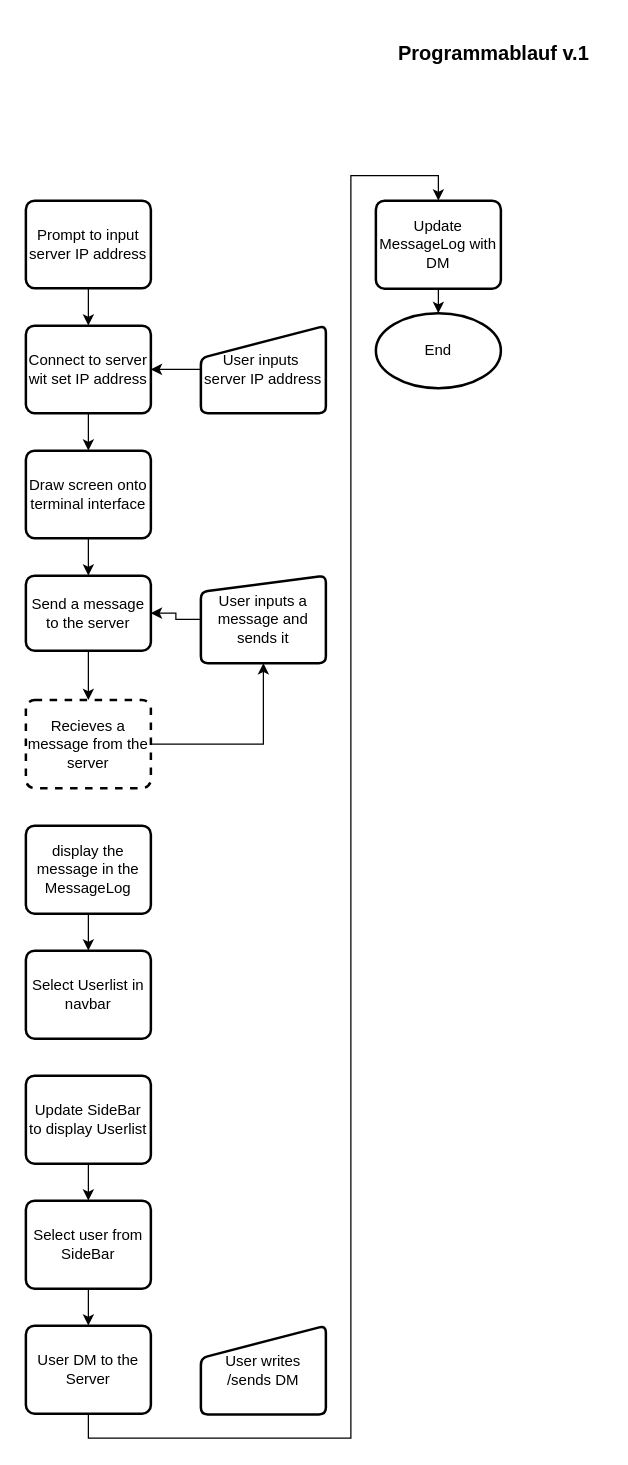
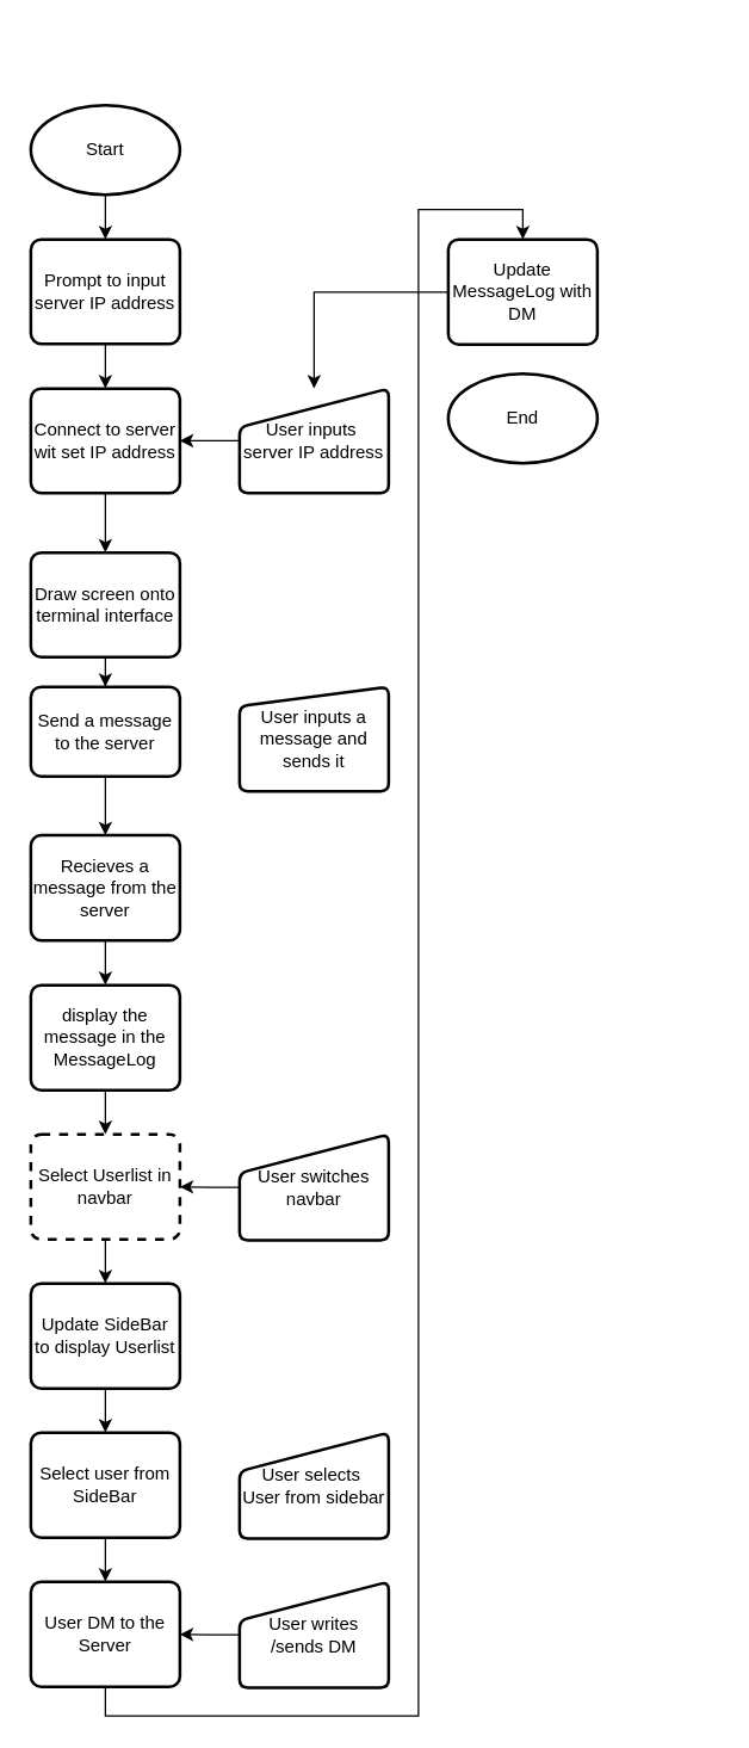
  <mxCell id="0" />
  <mxCell id="1" parent="0" />
- <mxCell id="2" value="&lt;font style=&quot;font-size: 16px;&quot;&gt;Programmablauf v.1&lt;/font&gt;" style="text;strokeColor=none;fillColor=none;html=1;fontSize=24;fontStyle=1;verticalAlign=middle;align=center;" vertex="1" parent="1"><mxGeometry x="308" y="20" width="172" height="40" as="geometry" /></mxCell>
+ <mxCell id="3" style="edgeStyle=orthogonalEdgeStyle;rounded=0;orthogonalLoop=1;jettySize=auto;html=1;" edge="1" parent="1" source="4" target="6"><mxGeometry relative="1" as="geometry" /></mxCell>
+ <mxCell id="4" value="Start" style="strokeWidth=2;html=1;shape=mxgraph.flowchart.start_1;whiteSpace=wrap;" vertex="1" parent="1"><mxGeometry x="20" y="70" width="100" height="60" as="geometry" /></mxCell>
  <mxCell id="5" style="edgeStyle=orthogonalEdgeStyle;rounded=0;orthogonalLoop=1;jettySize=auto;html=1;" edge="1" parent="1" source="6" target="8"><mxGeometry relative="1" as="geometry" /></mxCell>
  <mxCell id="6" value="Prompt to input server IP address" style="rounded=1;whiteSpace=wrap;html=1;absoluteArcSize=1;arcSize=14;strokeWidth=2;" vertex="1" parent="1"><mxGeometry x="20" y="160" width="100" height="70" as="geometry" /></mxCell>
  <mxCell id="7" style="edgeStyle=orthogonalEdgeStyle;rounded=0;orthogonalLoop=1;jettySize=auto;html=1;" edge="1" parent="1" source="8" target="10"><mxGeometry relative="1" as="geometry" /></mxCell>
  <mxCell id="8" value="Connect to server wit set IP address" style="rounded=1;whiteSpace=wrap;html=1;absoluteArcSize=1;arcSize=14;strokeWidth=2;" vertex="1" parent="1"><mxGeometry x="20" y="260" width="100" height="70" as="geometry" /></mxCell>
  <mxCell id="9" style="edgeStyle=orthogonalEdgeStyle;rounded=0;orthogonalLoop=1;jettySize=auto;html=1;" edge="1" parent="1" source="10" target="16"><mxGeometry relative="1" as="geometry" /></mxCell>
- <mxCell id="10" value="Draw screen onto terminal interface" style="rounded=1;whiteSpace=wrap;html=1;absoluteArcSize=1;arcSize=14;strokeWidth=2;" vertex="1" parent="1"><mxGeometry x="20" y="360" width="100" height="70" as="geometry" /></mxCell>
+ <mxCell id="10" value="Draw screen onto terminal interface" style="rounded=1;whiteSpace=wrap;html=1;absoluteArcSize=1;arcSize=14;strokeWidth=2;" vertex="1" parent="1"><mxGeometry x="20" y="370" width="100" height="70" as="geometry" /></mxCell>
  <mxCell id="11" style="edgeStyle=orthogonalEdgeStyle;rounded=0;orthogonalLoop=1;jettySize=auto;html=1;entryX=1;entryY=0.5;entryDx=0;entryDy=0;" edge="1" parent="1" source="12" target="8"><mxGeometry relative="1" as="geometry" /></mxCell>
  <mxCell id="12" value="User inputs&amp;nbsp;&lt;div&gt;server IP address&lt;/div&gt;" style="html=1;strokeWidth=2;shape=manualInput;whiteSpace=wrap;rounded=1;size=26;arcSize=11;" vertex="1" parent="1"><mxGeometry x="160" y="260" width="100" height="70" as="geometry" /></mxCell>
- <mxCell id="13" style="edgeStyle=orthogonalEdgeStyle;rounded=0;orthogonalLoop=1;jettySize=auto;html=1;entryX=1;entryY=0.5;entryDx=0;entryDy=0;" edge="1" parent="1" source="14" target="16"><mxGeometry relative="1" as="geometry" /></mxCell>
  <mxCell id="14" value="User inputs a message and sends it" style="html=1;strokeWidth=2;shape=manualInput;whiteSpace=wrap;rounded=1;size=13;arcSize=11;" vertex="1" parent="1"><mxGeometry x="160" y="460" width="100" height="70" as="geometry" /></mxCell>
  <mxCell id="15" style="edgeStyle=orthogonalEdgeStyle;rounded=0;orthogonalLoop=1;jettySize=auto;html=1;" edge="1" parent="1" source="16" target="18"><mxGeometry relative="1" as="geometry" /></mxCell>
  <mxCell id="16" value="Send a message to the server" style="rounded=1;whiteSpace=wrap;html=1;absoluteArcSize=1;arcSize=14;strokeWidth=2;" vertex="1" parent="1"><mxGeometry x="20" y="460" width="100" height="60" as="geometry" /></mxCell>
- <mxCell id="17" style="edgeStyle=orthogonalEdgeStyle;rounded=0;orthogonalLoop=1;jettySize=auto;html=1;" edge="1" parent="1" source="18" target="14"><mxGeometry relative="1" as="geometry" /></mxCell>
- <mxCell id="18" value="Recieves a message from the server" style="rounded=1;whiteSpace=wrap;html=1;absoluteArcSize=1;arcSize=14;strokeWidth=2;dashed=1;" vertex="1" parent="1"><mxGeometry x="20" y="559.5" width="100" height="70.5" as="geometry" /></mxCell>
+ <mxCell id="17" style="edgeStyle=orthogonalEdgeStyle;rounded=0;orthogonalLoop=1;jettySize=auto;html=1;entryX=0.5;entryY=0;entryDx=0;entryDy=0;" edge="1" parent="1" source="18" target="20"><mxGeometry relative="1" as="geometry" /></mxCell>
+ <mxCell id="18" value="Recieves a message from the server" style="rounded=1;whiteSpace=wrap;html=1;absoluteArcSize=1;arcSize=14;strokeWidth=2;" vertex="1" parent="1"><mxGeometry x="20" y="559.5" width="100" height="70.5" as="geometry" /></mxCell>
  <mxCell id="19" style="edgeStyle=orthogonalEdgeStyle;rounded=0;orthogonalLoop=1;jettySize=auto;html=1;" edge="1" parent="1" source="20" target="22"><mxGeometry relative="1" as="geometry" /></mxCell>
  <mxCell id="20" value="display the message in the MessageLog" style="rounded=1;whiteSpace=wrap;html=1;absoluteArcSize=1;arcSize=14;strokeWidth=2;" vertex="1" parent="1"><mxGeometry x="20" y="660" width="100" height="70.5" as="geometry" /></mxCell>
- <mxCell id="22" value="Select Userlist in navbar" style="rounded=1;whiteSpace=wrap;html=1;absoluteArcSize=1;arcSize=14;strokeWidth=2;" vertex="1" parent="1"><mxGeometry x="20" y="760" width="100" height="70.5" as="geometry" /></mxCell>
+ <mxCell id="21" style="edgeStyle=orthogonalEdgeStyle;rounded=0;orthogonalLoop=1;jettySize=auto;html=1;entryX=0.5;entryY=0;entryDx=0;entryDy=0;" edge="1" parent="1" source="22" target="26"><mxGeometry relative="1" as="geometry" /></mxCell>
+ <mxCell id="22" value="Select Userlist in navbar" style="rounded=1;whiteSpace=wrap;html=1;absoluteArcSize=1;arcSize=14;strokeWidth=2;dashed=1;" vertex="1" parent="1"><mxGeometry x="20" y="760" width="100" height="70.5" as="geometry" /></mxCell>
+ <mxCell id="23" style="edgeStyle=orthogonalEdgeStyle;rounded=0;orthogonalLoop=1;jettySize=auto;html=1;entryX=1;entryY=0.5;entryDx=0;entryDy=0;" edge="1" parent="1" source="24" target="22"><mxGeometry relative="1" as="geometry" /></mxCell>
+ <mxCell id="24" value="User switches navbar" style="html=1;strokeWidth=2;shape=manualInput;whiteSpace=wrap;rounded=1;size=26;arcSize=11;" vertex="1" parent="1"><mxGeometry x="160" y="760" width="100" height="71" as="geometry" /></mxCell>
  <mxCell id="25" style="edgeStyle=orthogonalEdgeStyle;rounded=0;orthogonalLoop=1;jettySize=auto;html=1;" edge="1" parent="1" source="26" target="28"><mxGeometry relative="1" as="geometry" /></mxCell>
  <mxCell id="26" value="Update SideBar to display Userlist" style="rounded=1;whiteSpace=wrap;html=1;absoluteArcSize=1;arcSize=14;strokeWidth=2;" vertex="1" parent="1"><mxGeometry x="20" y="860" width="100" height="70.5" as="geometry" /></mxCell>
  <mxCell id="27" style="edgeStyle=orthogonalEdgeStyle;rounded=0;orthogonalLoop=1;jettySize=auto;html=1;" edge="1" parent="1" source="28" target="31"><mxGeometry relative="1" as="geometry" /></mxCell>
  <mxCell id="28" value="Select user from SideBar" style="rounded=1;whiteSpace=wrap;html=1;absoluteArcSize=1;arcSize=14;strokeWidth=2;" vertex="1" parent="1"><mxGeometry x="20" y="960" width="100" height="70.5" as="geometry" /></mxCell>
+ <mxCell id="29" value="User selects&amp;nbsp;&lt;div&gt;User from sidebar&lt;/div&gt;" style="html=1;strokeWidth=2;shape=manualInput;whiteSpace=wrap;rounded=1;size=26;arcSize=11;" vertex="1" parent="1"><mxGeometry x="160" y="960" width="100" height="71" as="geometry" /></mxCell>
  <mxCell id="30" style="edgeStyle=orthogonalEdgeStyle;rounded=0;orthogonalLoop=1;jettySize=auto;html=1;entryX=0.5;entryY=0;entryDx=0;entryDy=0;" edge="1" parent="1" source="31" target="35"><mxGeometry relative="1" as="geometry"><Array as="points"><mxPoint x="70" y="1150" /><mxPoint x="280" y="1150" /><mxPoint x="280" y="140" /><mxPoint x="350" y="140" /></Array></mxGeometry></mxCell>
  <mxCell id="31" value="User DM to the Server" style="rounded=1;whiteSpace=wrap;html=1;absoluteArcSize=1;arcSize=14;strokeWidth=2;" vertex="1" parent="1"><mxGeometry x="20" y="1060" width="100" height="70.5" as="geometry" /></mxCell>
+ <mxCell id="32" style="edgeStyle=orthogonalEdgeStyle;rounded=0;orthogonalLoop=1;jettySize=auto;html=1;" edge="1" parent="1" source="33" target="31"><mxGeometry relative="1" as="geometry" /></mxCell>
  <mxCell id="33" value="User writes&lt;div&gt;/sends DM&lt;/div&gt;" style="html=1;strokeWidth=2;shape=manualInput;whiteSpace=wrap;rounded=1;size=26;arcSize=11;" vertex="1" parent="1"><mxGeometry x="160" y="1060" width="100" height="71" as="geometry" /></mxCell>
- <mxCell id="34" style="edgeStyle=orthogonalEdgeStyle;rounded=0;orthogonalLoop=1;jettySize=auto;html=1;" edge="1" parent="1" source="35" target="36"><mxGeometry relative="1" as="geometry" /></mxCell>
+ <mxCell id="34" style="edgeStyle=orthogonalEdgeStyle;rounded=0;orthogonalLoop=1;jettySize=auto;html=1;" edge="1" parent="1" source="35" target="12"><mxGeometry relative="1" as="geometry" /></mxCell>
  <mxCell id="35" value="Update MessageLog with DM" style="rounded=1;whiteSpace=wrap;html=1;absoluteArcSize=1;arcSize=14;strokeWidth=2;" vertex="1" parent="1"><mxGeometry x="300" y="160" width="100" height="70.5" as="geometry" /></mxCell>
  <mxCell id="36" value="End" style="strokeWidth=2;html=1;shape=mxgraph.flowchart.start_1;whiteSpace=wrap;" vertex="1" parent="1"><mxGeometry x="300" y="250" width="100" height="60" as="geometry" /></mxCell>
